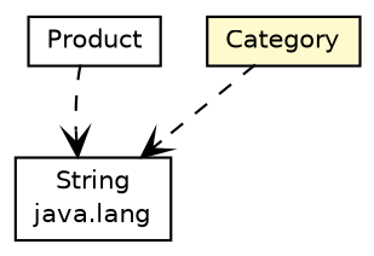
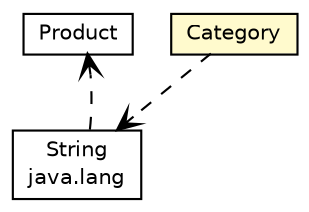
  digraph {
    nodesep=0.25
    ranksep=0.5
    node [fontcolor=black fontname=Helvetica fontsize=10 margin=0 shape=plaintext]
    edge [arrowhead=open color=black fontname=Helvetica fontsize=10 labelfontname=Helvetica labelfontsize=10 style=dashed weight=1]
    n1 [height=0 label=<<table title="gr.spinellis.product.Product" border="0" cellborder="1" cellspacing="0" cellpadding="2" href="Product.html" target="_parent"><tr><td><table border="0" cellspacing="0" cellpadding="1"><tr><td align="center" balign="center"> Product </td></tr></table></td></tr></table>> width=0]
    n2 [height=0 label=<<table title="java.lang.String" border="0" cellborder="1" cellspacing="0" cellpadding="2" href="http://docs.oracle.com/javase/7/docs/api/java/lang/String.html" target="_parent"><tr><td><table border="0" cellspacing="0" cellpadding="1"><tr><td align="center" balign="center"> String </td></tr><tr><td align="center" balign="center"> java.lang </td></tr></table></td></tr></table>> width=0]
    n3 [height=0 label=<<table title="gr.spinellis.product.Category" border="0" cellborder="1" cellspacing="0" cellpadding="2" bgcolor="lemonChiffon" href="Category.html" target="_parent"><tr><td><table border="0" cellspacing="0" cellpadding="1"><tr><td align="center" balign="center"> Category </td></tr></table></td></tr></table>> width=0]
-   n1 -> n2
+   n2 -> n1
    n3 -> n2
  }
